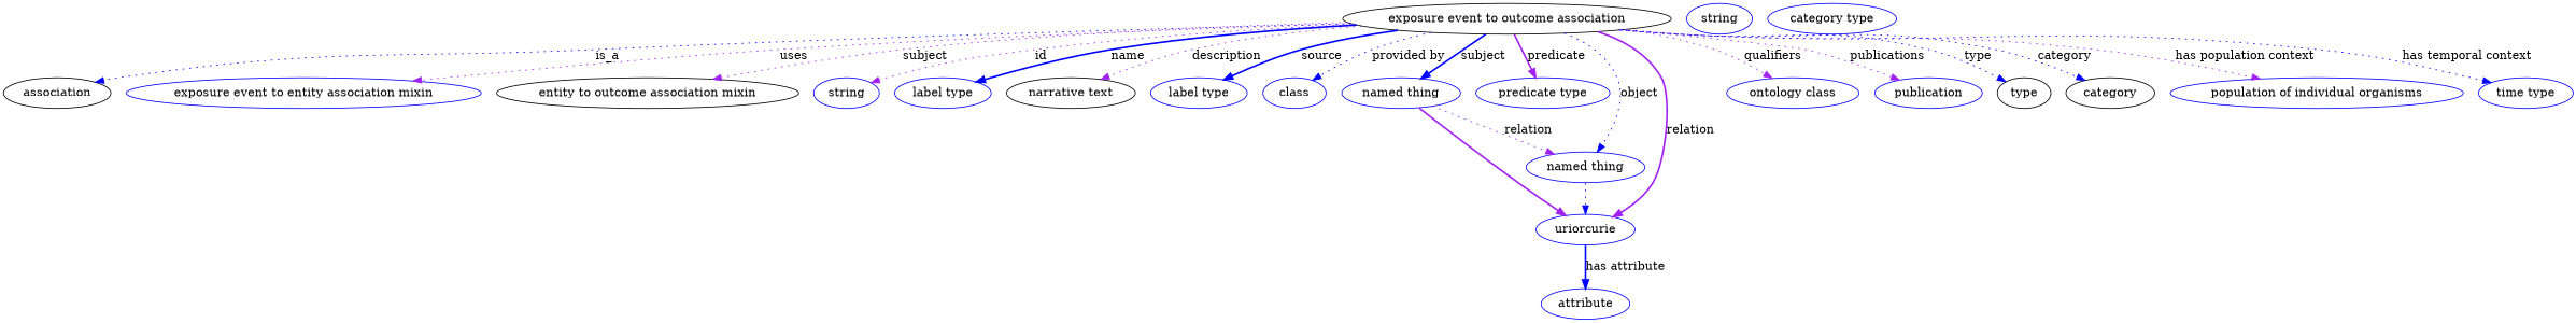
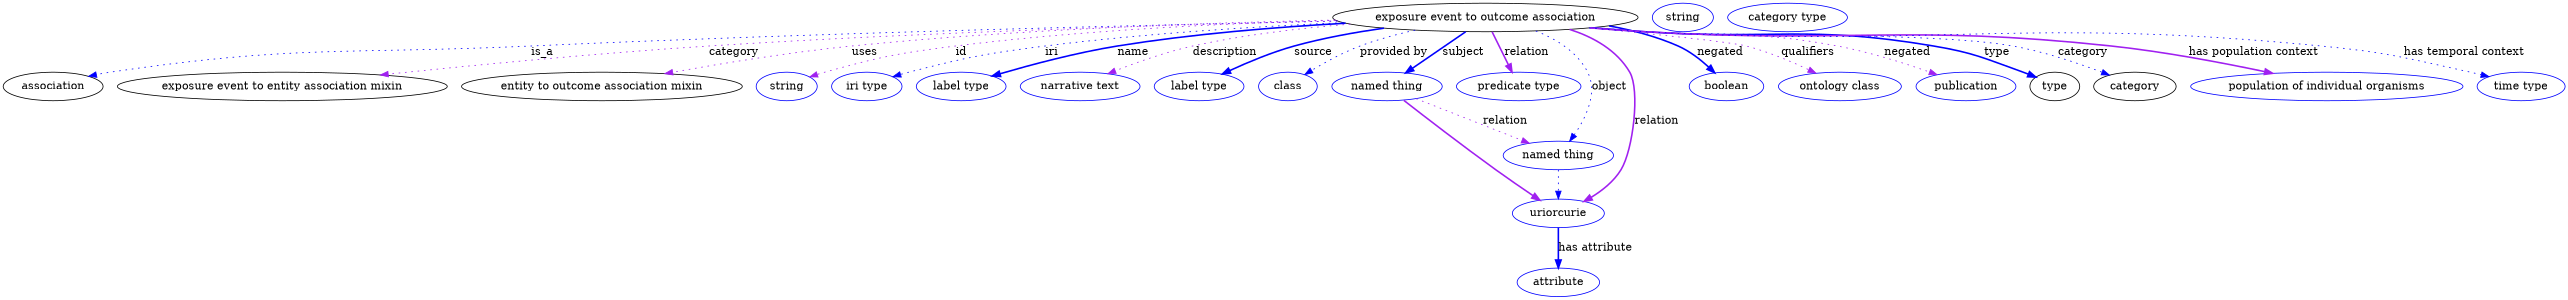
  digraph {
    node [color=blue]
    edge [color=blue style=dotted]
    n1 [height=0.5 label="exposure event to outcome association" width=5.344 color=""]
    association [height=0.5 width=1.7512 color=""]
-   "exposure event to entity association mixin" [height=0.5 width=5.7773]
+   "exposure event to entity association mixin" [height=0.5 width=5.7773 color=""]
    "entity to outcome association mixin" [height=0.5 width=4.9107 color=""]
    n5 [height=0.5 label=string width=1.0652]
+   n6 [height=0.5 label="iri type" width=1.2277]
    n7 [height=0.5 label="label type" width=1.5707]
-   n8 [color=black height=0.5 label="narrative text" width=2.0943]
+   n8 [height=0.5 label="narrative text" width=2.0943]
    n9 [height=0.5 label="label type" width=1.5707]
    n10 [height=0.5 label=class width=1.0291]
    n11 [height=0.5 label="named thing" width=1.9318]
    n12 [height=0.5 label="predicate type" width=2.1845]
    n13 [height=0.5 label="named thing" width=1.9318]
    n14 [height=0.5 label=uriorcurie width=1.6068]
+   n15 [height=0.5 label=boolean width=1.2999]
    n16 [height=0.5 label="ontology class" width=2.1484]
    n17 [height=0.5 label=publication width=1.7512]
    type [height=0.5 width=0.86659 color=""]
    category [height=0.5 width=1.4443 color=""]
    n20 [height=0.5 label="population of individual organisms" width=4.7662]
    n21 [height=0.5 label="time type" width=1.5346]
    n22 [height=0.5 label=attribute width=1.4443]
    n23 [height=0.5 label=string width=1.0652]
    n24 [height=0.5 label="category type" width=2.0943]
    n1 -> association [label=is_a]
-   n1 -> "exposure event to entity association mixin" [color=purple label=uses]
-   n1 -> "entity to outcome association mixin" [color=purple label=subject]
+   n1 -> "exposure event to entity association mixin" [color=purple label=category]
+   n1 -> "entity to outcome association mixin" [color=purple label=uses]
    n1 -> n5 [color=purple label=id]
+   n1 -> n6 [label=iri]
    n1 -> n7 [label=name style=bold]
    n1 -> n8 [color=purple label=description]
    n1 -> n9 [label=source style=bold]
    n1 -> n10 [label="provided by"]
    n1 -> n11 [label=subject style=bold]
-   n1 -> n12 [color=purple label=predicate style=bold]
+   n1 -> n12 [color=purple label=relation style=bold]
    n1 -> n13 [label=object]
    n1 -> n14 [color=purple label=relation style=bold]
+   n1 -> n15 [label=negated style=bold]
    n1 -> n16 [color=purple label=qualifiers]
-   n1 -> n17 [color=purple label=publications]
-   n1 -> type [label=type]
+   n1 -> n17 [color=purple label=negated]
+   n1 -> type [label=type style=bold]
    n1 -> category [label=category]
-   n1 -> n20 [color=purple label="has population context"]
+   n1 -> n20 [color=purple label="has population context" style=bold]
    n1 -> n21 [label="has temporal context"]
    n11 -> n13 [color=purple label=relation]
    n11 -> n14 [color=purple style=bold]
    n13 -> n14
    n14 -> n22 [label="has attribute" style=bold]
  }
